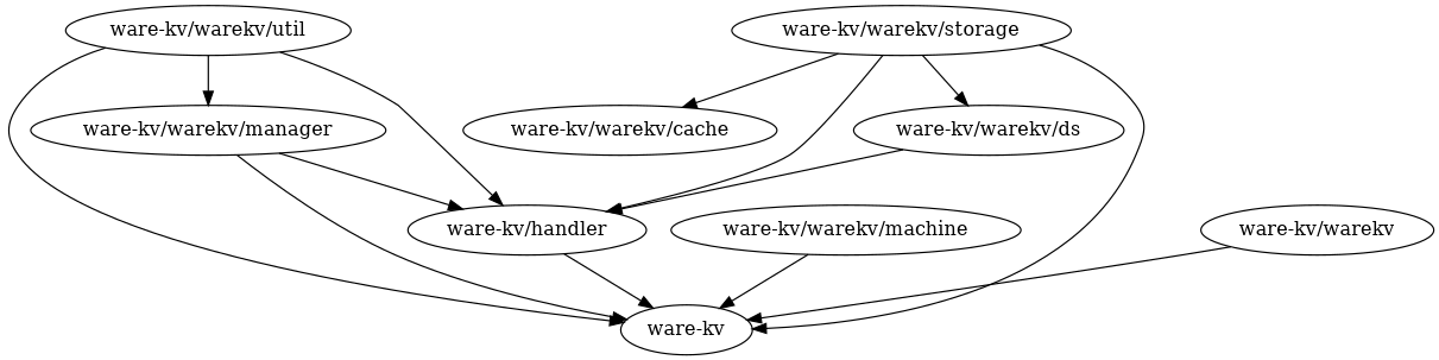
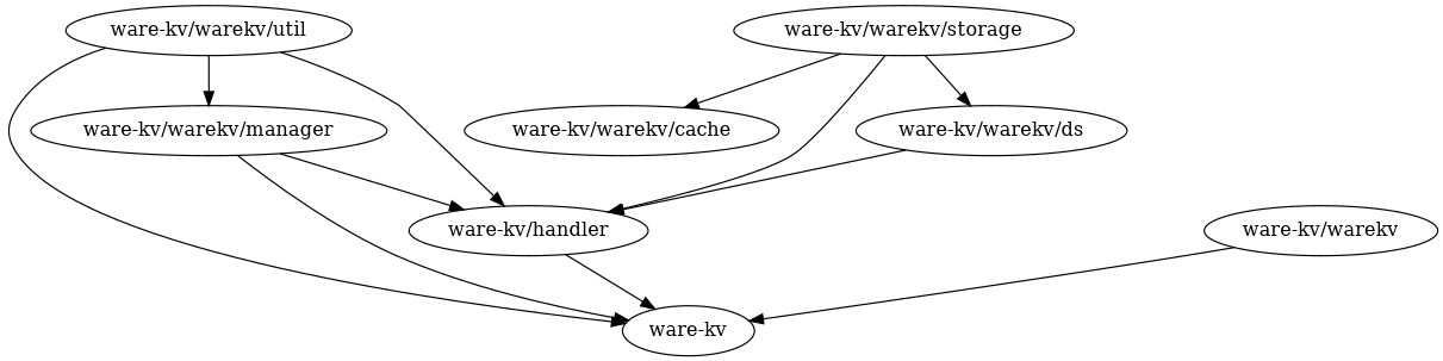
  digraph {
    "ware-kv/warekv/util"
    "ware-kv/warekv/manager"
    "ware-kv/handler"
    "ware-kv"
    "ware-kv/warekv/ds"
-   "ware-kv/warekv/machine"
    "ware-kv/warekv/storage"
    "ware-kv/warekv/cache"
    "ware-kv/warekv"
    "ware-kv/warekv/util" -> "ware-kv/warekv/manager"
    "ware-kv/warekv/util" -> "ware-kv/handler"
    "ware-kv/warekv/util" -> "ware-kv"
    "ware-kv/warekv/manager" -> "ware-kv/handler"
    "ware-kv/warekv/manager" -> "ware-kv"
    "ware-kv/handler" -> "ware-kv"
    "ware-kv/warekv/ds" -> "ware-kv/handler"
-   "ware-kv/warekv/machine" -> "ware-kv"
    "ware-kv/warekv/storage" -> "ware-kv/handler"
-   "ware-kv/warekv/storage" -> "ware-kv"
    "ware-kv/warekv/storage" -> "ware-kv/warekv/ds"
    "ware-kv/warekv/storage" -> "ware-kv/warekv/cache"
    "ware-kv/warekv" -> "ware-kv"
  }
